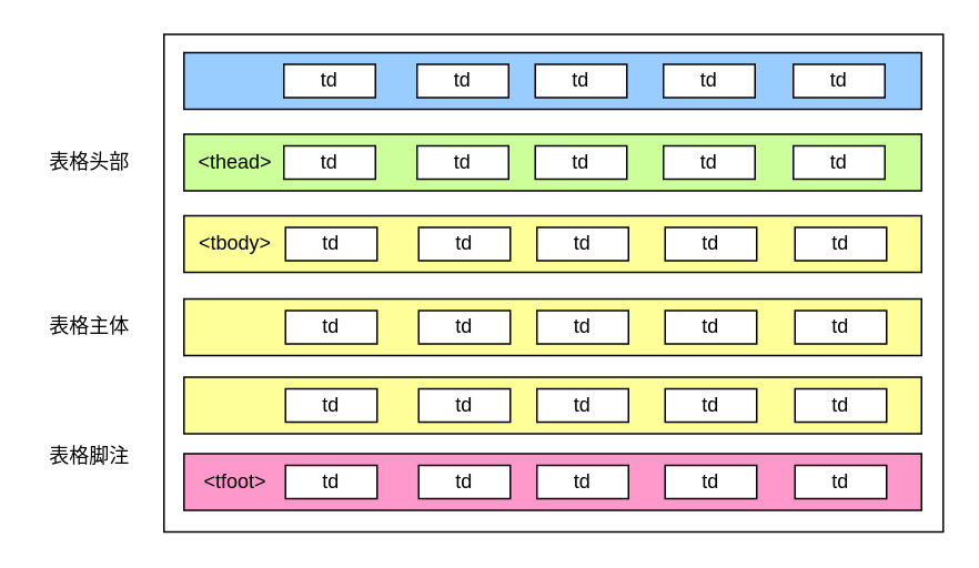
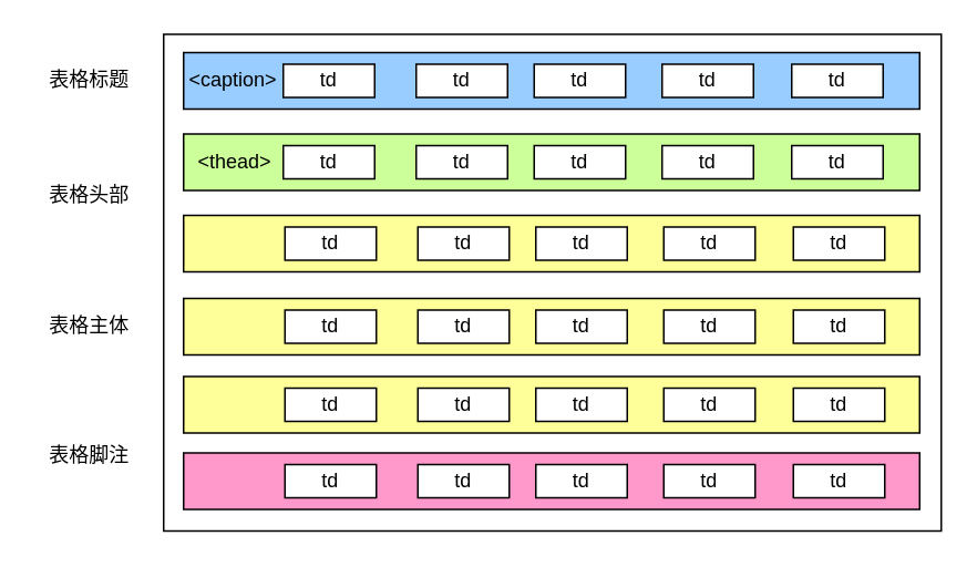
  <mxCell id="0" />
  <mxCell id="1" parent="0" />
  <mxCell id="2" value="" style="rounded=0;whiteSpace=wrap;html=1;" vertex="1" parent="1"><mxGeometry x="98" y="20" width="468" height="299" as="geometry" /></mxCell>
  <mxCell id="3" value="" style="rounded=0;whiteSpace=wrap;html=1;fillColor=#99CCFF;" vertex="1" parent="1"><mxGeometry x="110" y="31" width="443" height="34" as="geometry" /></mxCell>
+ <mxCell id="4" value="&amp;lt;caption&amp;gt;" style="text;html=1;align=center;verticalAlign=middle;whiteSpace=wrap;rounded=0;" vertex="1" parent="1"><mxGeometry x="110" y="33" width="60" height="30" as="geometry" /></mxCell>
  <mxCell id="5" value="" style="rounded=0;whiteSpace=wrap;html=1;fillColor=#CCFF99;" vertex="1" parent="1"><mxGeometry x="110" y="80" width="443" height="34" as="geometry" /></mxCell>
  <mxCell id="6" value="" style="rounded=0;whiteSpace=wrap;html=1;fillColor=#FFFF99;" vertex="1" parent="1"><mxGeometry x="110" y="179" width="443" height="34" as="geometry" /></mxCell>
  <mxCell id="7" value="" style="rounded=0;whiteSpace=wrap;html=1;fillColor=#FF99CC;" vertex="1" parent="1"><mxGeometry x="110" y="272" width="443" height="34" as="geometry" /></mxCell>
  <mxCell id="8" value="" style="rounded=0;whiteSpace=wrap;html=1;fillColor=#FFFF99;" vertex="1" parent="1"><mxGeometry x="110" y="129" width="443" height="34" as="geometry" /></mxCell>
+ <mxCell id="9" value="表格标题" style="text;html=1;align=center;verticalAlign=middle;resizable=0;points=[];autosize=1;strokeColor=none;fillColor=none;" vertex="1" parent="1"><mxGeometry x="20" y="35" width="66" height="26" as="geometry" /></mxCell>
  <mxCell id="10" value="&amp;lt;thead&amp;gt;" style="text;html=1;align=center;verticalAlign=middle;whiteSpace=wrap;rounded=0;" vertex="1" parent="1"><mxGeometry x="111" y="82" width="60" height="30" as="geometry" /></mxCell>
  <mxCell id="11" value="" style="rounded=0;whiteSpace=wrap;html=1;fillColor=#FFFF99;" vertex="1" parent="1"><mxGeometry x="110" y="226" width="443" height="34" as="geometry" /></mxCell>
- <mxCell id="12" value="&amp;lt;tfoot&amp;gt;" style="text;html=1;align=center;verticalAlign=middle;whiteSpace=wrap;rounded=0;" vertex="1" parent="1"><mxGeometry x="111" y="274" width="60" height="30" as="geometry" /></mxCell>
- <mxCell id="13" value="表格头部" style="text;html=1;align=center;verticalAlign=middle;resizable=0;points=[];autosize=1;strokeColor=none;fillColor=none;" vertex="1" parent="1"><mxGeometry x="20" y="84" width="66" height="26" as="geometry" /></mxCell>
+ <mxCell id="13" value="表格头部" style="text;html=1;align=center;verticalAlign=middle;resizable=0;points=[];autosize=1;strokeColor=none;fillColor=none;" vertex="1" parent="1"><mxGeometry x="20" y="104" width="66" height="26" as="geometry" /></mxCell>
  <mxCell id="14" value="表格脚注" style="text;html=1;align=center;verticalAlign=middle;resizable=0;points=[];autosize=1;strokeColor=none;fillColor=none;" vertex="1" parent="1"><mxGeometry x="20" y="261" width="66" height="26" as="geometry" /></mxCell>
  <mxCell id="15" value="表格主体" style="text;html=1;align=center;verticalAlign=middle;resizable=0;points=[];autosize=1;strokeColor=none;fillColor=none;" vertex="1" parent="1"><mxGeometry x="20" y="183" width="66" height="26" as="geometry" /></mxCell>
- <mxCell id="16" value="&amp;lt;tbody&amp;gt;" style="text;html=1;align=center;verticalAlign=middle;whiteSpace=wrap;rounded=0;" vertex="1" parent="1"><mxGeometry x="111" y="131" width="60" height="30" as="geometry" /></mxCell>
  <mxCell id="17" value="td" style="rounded=0;whiteSpace=wrap;html=1;" vertex="1" parent="1"><mxGeometry x="171" y="136" width="55" height="20" as="geometry" /></mxCell>
  <mxCell id="18" value="td" style="rounded=0;whiteSpace=wrap;html=1;" vertex="1" parent="1"><mxGeometry x="171" y="186" width="55" height="20" as="geometry" /></mxCell>
  <mxCell id="19" value="td" style="rounded=0;whiteSpace=wrap;html=1;" vertex="1" parent="1"><mxGeometry x="171" y="233" width="55" height="20" as="geometry" /></mxCell>
  <mxCell id="20" value="td" style="rounded=0;whiteSpace=wrap;html=1;" vertex="1" parent="1"><mxGeometry x="171" y="279" width="55" height="20" as="geometry" /></mxCell>
  <mxCell id="21" value="td" style="rounded=0;whiteSpace=wrap;html=1;" vertex="1" parent="1"><mxGeometry x="170" y="87" width="55" height="20" as="geometry" /></mxCell>
  <mxCell id="22" value="td" style="rounded=0;whiteSpace=wrap;html=1;" vertex="1" parent="1"><mxGeometry x="170" y="38" width="55" height="20" as="geometry" /></mxCell>
  <mxCell id="23" value="td" style="rounded=0;whiteSpace=wrap;html=1;" vertex="1" parent="1"><mxGeometry x="251" y="136" width="55" height="20" as="geometry" /></mxCell>
  <mxCell id="24" value="td" style="rounded=0;whiteSpace=wrap;html=1;" vertex="1" parent="1"><mxGeometry x="251" y="186" width="55" height="20" as="geometry" /></mxCell>
  <mxCell id="25" value="td" style="rounded=0;whiteSpace=wrap;html=1;" vertex="1" parent="1"><mxGeometry x="251" y="233" width="55" height="20" as="geometry" /></mxCell>
  <mxCell id="26" value="td" style="rounded=0;whiteSpace=wrap;html=1;" vertex="1" parent="1"><mxGeometry x="251" y="279" width="55" height="20" as="geometry" /></mxCell>
  <mxCell id="27" value="td" style="rounded=0;whiteSpace=wrap;html=1;" vertex="1" parent="1"><mxGeometry x="250" y="87" width="55" height="20" as="geometry" /></mxCell>
  <mxCell id="28" value="td" style="rounded=0;whiteSpace=wrap;html=1;" vertex="1" parent="1"><mxGeometry x="250" y="38" width="55" height="20" as="geometry" /></mxCell>
  <mxCell id="29" value="td" style="rounded=0;whiteSpace=wrap;html=1;" vertex="1" parent="1"><mxGeometry x="322" y="136" width="55" height="20" as="geometry" /></mxCell>
  <mxCell id="30" value="td" style="rounded=0;whiteSpace=wrap;html=1;" vertex="1" parent="1"><mxGeometry x="322" y="186" width="55" height="20" as="geometry" /></mxCell>
  <mxCell id="31" value="td" style="rounded=0;whiteSpace=wrap;html=1;" vertex="1" parent="1"><mxGeometry x="322" y="233" width="55" height="20" as="geometry" /></mxCell>
  <mxCell id="32" value="td" style="rounded=0;whiteSpace=wrap;html=1;" vertex="1" parent="1"><mxGeometry x="322" y="279" width="55" height="20" as="geometry" /></mxCell>
  <mxCell id="33" value="td" style="rounded=0;whiteSpace=wrap;html=1;" vertex="1" parent="1"><mxGeometry x="321" y="87" width="55" height="20" as="geometry" /></mxCell>
  <mxCell id="34" value="td" style="rounded=0;whiteSpace=wrap;html=1;" vertex="1" parent="1"><mxGeometry x="321" y="38" width="55" height="20" as="geometry" /></mxCell>
  <mxCell id="35" value="td" style="rounded=0;whiteSpace=wrap;html=1;" vertex="1" parent="1"><mxGeometry x="399" y="136" width="55" height="20" as="geometry" /></mxCell>
  <mxCell id="36" value="td" style="rounded=0;whiteSpace=wrap;html=1;" vertex="1" parent="1"><mxGeometry x="399" y="186" width="55" height="20" as="geometry" /></mxCell>
  <mxCell id="37" value="td" style="rounded=0;whiteSpace=wrap;html=1;" vertex="1" parent="1"><mxGeometry x="399" y="233" width="55" height="20" as="geometry" /></mxCell>
  <mxCell id="38" value="td" style="rounded=0;whiteSpace=wrap;html=1;" vertex="1" parent="1"><mxGeometry x="399" y="279" width="55" height="20" as="geometry" /></mxCell>
  <mxCell id="39" value="td" style="rounded=0;whiteSpace=wrap;html=1;" vertex="1" parent="1"><mxGeometry x="398" y="87" width="55" height="20" as="geometry" /></mxCell>
  <mxCell id="40" value="td" style="rounded=0;whiteSpace=wrap;html=1;" vertex="1" parent="1"><mxGeometry x="398" y="38" width="55" height="20" as="geometry" /></mxCell>
  <mxCell id="41" value="td" style="rounded=0;whiteSpace=wrap;html=1;" vertex="1" parent="1"><mxGeometry x="477" y="136" width="55" height="20" as="geometry" /></mxCell>
  <mxCell id="42" value="td" style="rounded=0;whiteSpace=wrap;html=1;" vertex="1" parent="1"><mxGeometry x="477" y="186" width="55" height="20" as="geometry" /></mxCell>
  <mxCell id="43" value="td" style="rounded=0;whiteSpace=wrap;html=1;" vertex="1" parent="1"><mxGeometry x="477" y="233" width="55" height="20" as="geometry" /></mxCell>
  <mxCell id="44" value="td" style="rounded=0;whiteSpace=wrap;html=1;" vertex="1" parent="1"><mxGeometry x="477" y="279" width="55" height="20" as="geometry" /></mxCell>
  <mxCell id="45" value="td" style="rounded=0;whiteSpace=wrap;html=1;" vertex="1" parent="1"><mxGeometry x="476" y="87" width="55" height="20" as="geometry" /></mxCell>
  <mxCell id="46" value="td" style="rounded=0;whiteSpace=wrap;html=1;" vertex="1" parent="1"><mxGeometry x="476" y="38" width="55" height="20" as="geometry" /></mxCell>
